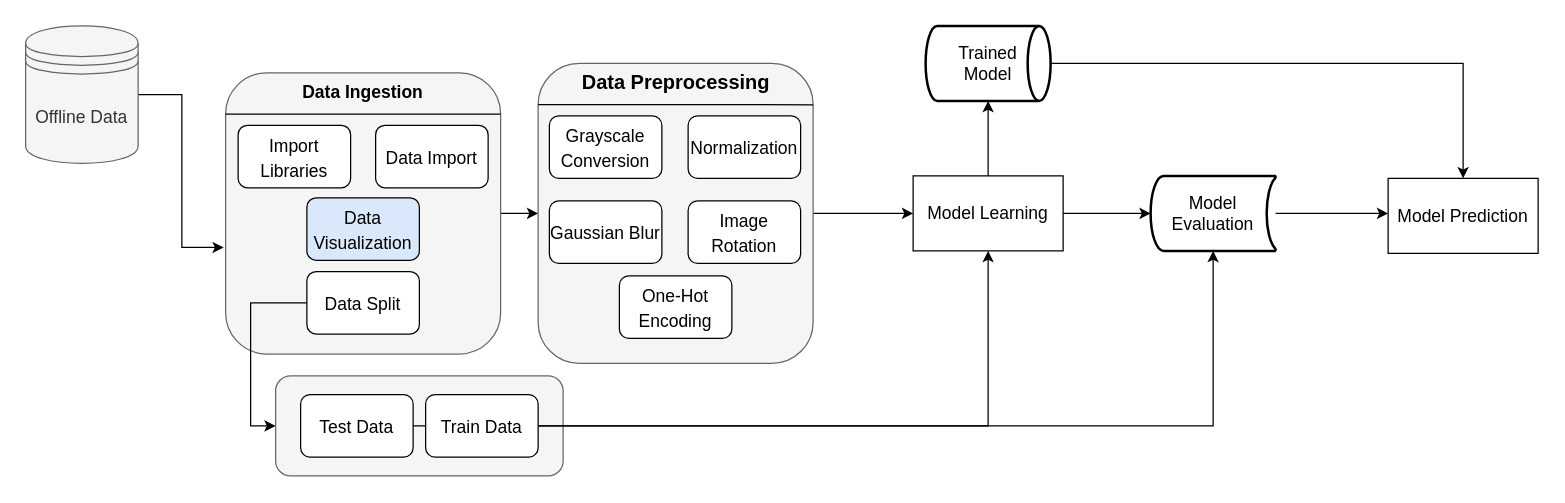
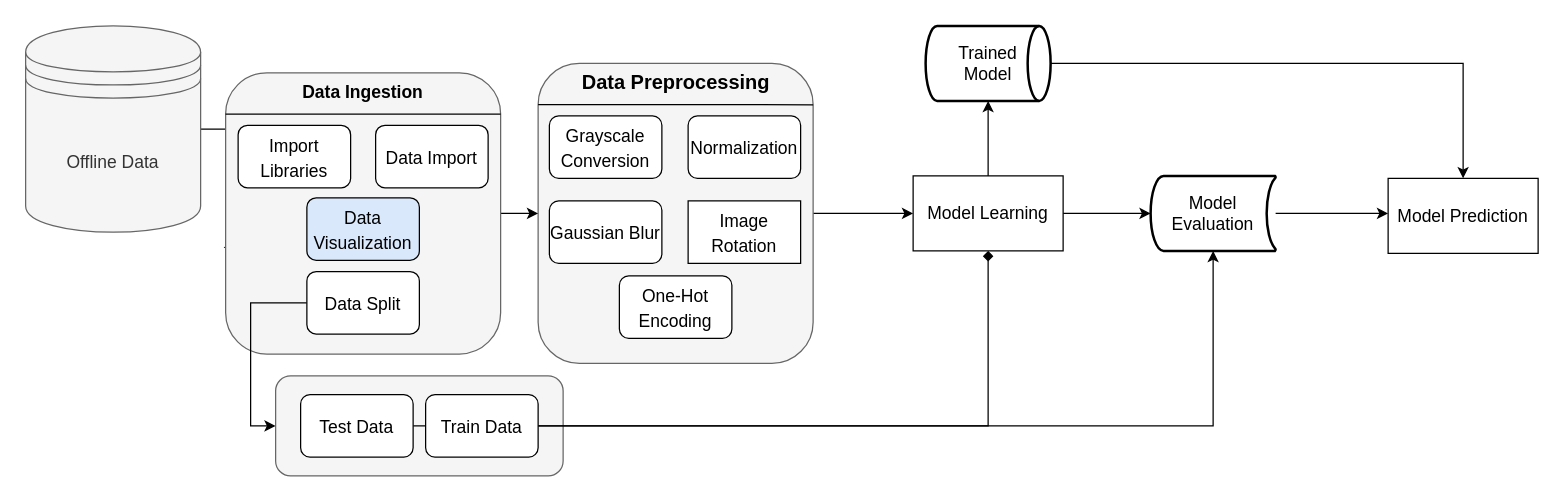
  <mxCell id="0" />
  <mxCell id="1" parent="0" />
  <mxCell id="2" style="edgeStyle=orthogonalEdgeStyle;rounded=0;orthogonalLoop=1;jettySize=auto;html=1;entryX=-0.007;entryY=0.621;entryDx=0;entryDy=0;entryPerimeter=0;fontSize=14;" edge="1" parent="1" source="3" target="19"><mxGeometry relative="1" as="geometry" /></mxCell>
- <mxCell id="3" value="&lt;font style=&quot;font-size: 14px&quot;&gt;Offline Data&lt;/font&gt;" style="shape=datastore;whiteSpace=wrap;html=1;fillColor=#f5f5f5;strokeColor=#666666;fontColor=#333333;" vertex="1" parent="1"><mxGeometry x="20" y="20" width="90" height="110" as="geometry" /></mxCell>
+ <mxCell id="3" value="&lt;font style=&quot;font-size: 14px&quot;&gt;Offline Data&lt;/font&gt;" style="shape=datastore;whiteSpace=wrap;html=1;fillColor=#f5f5f5;strokeColor=#666666;fontColor=#333333;" vertex="1" parent="1"><mxGeometry x="20" y="20" width="140" height="165" as="geometry" /></mxCell>
  <mxCell id="4" style="edgeStyle=orthogonalEdgeStyle;rounded=0;orthogonalLoop=1;jettySize=auto;html=1;fontSize=14;" edge="1" parent="1" source="5"><mxGeometry relative="1" as="geometry"><mxPoint x="730" y="170" as="targetPoint" /></mxGeometry></mxCell>
  <mxCell id="5" value="" style="whiteSpace=wrap;html=1;rounded=1;fillColor=#f5f5f5;fontColor=#333333;strokeColor=#666666;" vertex="1" parent="1"><mxGeometry x="430" y="50" width="220" height="240" as="geometry" /></mxCell>
  <mxCell id="6" value="" style="endArrow=none;html=1;rounded=0;entryX=1;entryY=0.138;entryDx=0;entryDy=0;entryPerimeter=0;" edge="1" parent="1" target="5"><mxGeometry width="50" height="50" relative="1" as="geometry"><mxPoint x="430" y="83" as="sourcePoint" /><mxPoint x="580" y="130" as="targetPoint" /></mxGeometry></mxCell>
  <mxCell id="7" value="&lt;font style=&quot;font-size: 16px&quot;&gt;&lt;b&gt;Data Preprocessing&lt;/b&gt;&lt;/font&gt;" style="text;html=1;strokeColor=none;fillColor=none;align=center;verticalAlign=middle;whiteSpace=wrap;rounded=0;" vertex="1" parent="1"><mxGeometry x="458.75" y="50" width="162.5" height="30" as="geometry" /></mxCell>
  <mxCell id="8" value="&lt;font style=&quot;font-size: 14px&quot;&gt;Grayscale Conversion&lt;/font&gt;" style="rounded=1;whiteSpace=wrap;html=1;fontSize=16;" vertex="1" parent="1"><mxGeometry x="439" y="92" width="90" height="50" as="geometry" /></mxCell>
  <mxCell id="9" value="&lt;font style=&quot;font-size: 14px&quot;&gt;Normalization&lt;/font&gt;" style="rounded=1;whiteSpace=wrap;html=1;fontSize=16;" vertex="1" parent="1"><mxGeometry x="550" y="92" width="90" height="50" as="geometry" /></mxCell>
  <mxCell id="10" value="&lt;font style=&quot;font-size: 14px&quot;&gt;Gaussian Blur&lt;/font&gt;" style="rounded=1;whiteSpace=wrap;html=1;fontSize=16;" vertex="1" parent="1"><mxGeometry x="439" y="160" width="90" height="50" as="geometry" /></mxCell>
- <mxCell id="11" value="&lt;font style=&quot;font-size: 14px&quot;&gt;Image Rotation&lt;/font&gt;" style="rounded=1;whiteSpace=wrap;html=1;fontSize=16;" vertex="1" parent="1"><mxGeometry x="550" y="160" width="90" height="50" as="geometry" /></mxCell>
+ <mxCell id="11" value="&lt;font style=&quot;font-size: 14px&quot;&gt;Image Rotation&lt;/font&gt;" style="whiteSpace=wrap;html=1;fontSize=16;rounded=0;" vertex="1" parent="1"><mxGeometry x="550" y="160" width="90" height="50" as="geometry" /></mxCell>
  <mxCell id="12" value="&lt;font style=&quot;font-size: 14px&quot;&gt;One-Hot Encoding&lt;/font&gt;" style="rounded=1;whiteSpace=wrap;html=1;fontSize=16;" vertex="1" parent="1"><mxGeometry x="495" y="220" width="90" height="50" as="geometry" /></mxCell>
  <mxCell id="13" style="edgeStyle=orthogonalEdgeStyle;rounded=0;orthogonalLoop=1;jettySize=auto;html=1;fontSize=14;" edge="1" parent="1" source="15"><mxGeometry relative="1" as="geometry"><mxPoint x="920" y="170" as="targetPoint" /></mxGeometry></mxCell>
  <mxCell id="14" style="edgeStyle=orthogonalEdgeStyle;rounded=0;orthogonalLoop=1;jettySize=auto;html=1;fontSize=14;" edge="1" parent="1" source="15"><mxGeometry relative="1" as="geometry"><mxPoint x="790" y="80" as="targetPoint" /></mxGeometry></mxCell>
  <mxCell id="15" value="Model Learning" style="rounded=0;whiteSpace=wrap;html=1;fontSize=14;" vertex="1" parent="1"><mxGeometry x="730" y="140" width="120" height="60" as="geometry" /></mxCell>
  <mxCell id="16" style="edgeStyle=orthogonalEdgeStyle;rounded=0;orthogonalLoop=1;jettySize=auto;html=1;fontSize=14;" edge="1" parent="1" source="17"><mxGeometry relative="1" as="geometry"><mxPoint x="1110" y="170" as="targetPoint" /></mxGeometry></mxCell>
  <mxCell id="17" value="Model Evaluation" style="strokeWidth=2;html=1;shape=mxgraph.flowchart.stored_data;whiteSpace=wrap;fontSize=14;" vertex="1" parent="1"><mxGeometry x="920" y="140" width="100" height="60" as="geometry" /></mxCell>
  <mxCell id="18" style="edgeStyle=orthogonalEdgeStyle;rounded=0;orthogonalLoop=1;jettySize=auto;html=1;exitX=1;exitY=0.5;exitDx=0;exitDy=0;entryX=0;entryY=0.5;entryDx=0;entryDy=0;fontSize=14;" edge="1" parent="1" source="19" target="5"><mxGeometry relative="1" as="geometry" /></mxCell>
  <mxCell id="19" value="" style="whiteSpace=wrap;html=1;rounded=1;fillColor=#f5f5f5;fontColor=#333333;strokeColor=#666666;" vertex="1" parent="1"><mxGeometry x="180" y="57.5" width="220" height="225" as="geometry" /></mxCell>
  <mxCell id="20" value="" style="endArrow=none;html=1;rounded=0;entryX=1;entryY=0.138;entryDx=0;entryDy=0;entryPerimeter=0;" edge="1" parent="1"><mxGeometry width="50" height="50" relative="1" as="geometry"><mxPoint x="180" y="90.5" as="sourcePoint" /><mxPoint x="400" y="90.62" as="targetPoint" /></mxGeometry></mxCell>
  <mxCell id="21" value="&lt;b&gt;Data Ingestion&lt;/b&gt;" style="text;html=1;strokeColor=none;fillColor=none;align=center;verticalAlign=middle;whiteSpace=wrap;rounded=0;fontSize=14;" vertex="1" parent="1"><mxGeometry x="240" y="57.5" width="100" height="30" as="geometry" /></mxCell>
  <mxCell id="22" value="&lt;font style=&quot;font-size: 14px&quot;&gt;Import Libraries&lt;/font&gt;" style="rounded=1;whiteSpace=wrap;html=1;fontSize=16;" vertex="1" parent="1"><mxGeometry x="190" y="99.5" width="90" height="50" as="geometry" /></mxCell>
  <mxCell id="23" value="&lt;font style=&quot;font-size: 14px&quot;&gt;Data Import&lt;/font&gt;" style="rounded=1;whiteSpace=wrap;html=1;fontSize=16;" vertex="1" parent="1"><mxGeometry x="300" y="99.5" width="90" height="50" as="geometry" /></mxCell>
  <mxCell id="24" style="edgeStyle=orthogonalEdgeStyle;rounded=0;orthogonalLoop=1;jettySize=auto;html=1;fontSize=14;entryX=0;entryY=0.5;entryDx=0;entryDy=0;" edge="1" parent="1" source="25" target="27"><mxGeometry relative="1" as="geometry"><mxPoint x="200" y="340" as="targetPoint" /><Array as="points"><mxPoint x="200" y="242" /><mxPoint x="200" y="340" /></Array></mxGeometry></mxCell>
  <mxCell id="25" value="&lt;font style=&quot;font-size: 14px&quot;&gt;Data Split&lt;/font&gt;" style="rounded=1;whiteSpace=wrap;html=1;fontSize=16;" vertex="1" parent="1"><mxGeometry x="245" y="216.5" width="90" height="50" as="geometry" /></mxCell>
  <mxCell id="26" value="&lt;font style=&quot;font-size: 14px&quot;&gt;Data Visualization&lt;/font&gt;" style="rounded=1;whiteSpace=wrap;html=1;fontSize=16;fillColor=#dae8fc;" vertex="1" parent="1"><mxGeometry x="245" y="157.5" width="90" height="50" as="geometry" /></mxCell>
  <mxCell id="27" value="" style="rounded=1;whiteSpace=wrap;html=1;fontSize=14;fillColor=#f5f5f5;fontColor=#333333;strokeColor=#666666;" vertex="1" parent="1"><mxGeometry x="220" y="300" width="230" height="80" as="geometry" /></mxCell>
  <mxCell id="28" style="edgeStyle=orthogonalEdgeStyle;rounded=0;orthogonalLoop=1;jettySize=auto;html=1;fontSize=14;" edge="1" parent="1" source="29" target="17"><mxGeometry relative="1" as="geometry" /></mxCell>
  <mxCell id="29" value="&lt;font style=&quot;font-size: 14px&quot;&gt;Test Data&lt;/font&gt;" style="rounded=1;whiteSpace=wrap;html=1;fontSize=16;" vertex="1" parent="1"><mxGeometry x="240" y="315" width="90" height="50" as="geometry" /></mxCell>
- <mxCell id="30" style="edgeStyle=orthogonalEdgeStyle;rounded=0;orthogonalLoop=1;jettySize=auto;html=1;exitX=1;exitY=0.5;exitDx=0;exitDy=0;entryX=0.5;entryY=1;entryDx=0;entryDy=0;fontSize=14;" edge="1" parent="1" source="31" target="15"><mxGeometry relative="1" as="geometry" /></mxCell>
+ <mxCell id="30" style="edgeStyle=orthogonalEdgeStyle;rounded=0;orthogonalLoop=1;jettySize=auto;html=1;exitX=1;exitY=0.5;exitDx=0;exitDy=0;entryX=0.5;entryY=1;entryDx=0;entryDy=0;fontSize=14;endArrow=diamond;" edge="1" parent="1" source="31" target="15"><mxGeometry relative="1" as="geometry" /></mxCell>
  <mxCell id="31" value="&lt;font style=&quot;font-size: 14px&quot;&gt;Train Data&lt;/font&gt;" style="rounded=1;whiteSpace=wrap;html=1;fontSize=16;" vertex="1" parent="1"><mxGeometry x="340" y="315" width="90" height="50" as="geometry" /></mxCell>
  <mxCell id="32" value="Model Prediction" style="rounded=0;whiteSpace=wrap;html=1;fontSize=14;" vertex="1" parent="1"><mxGeometry x="1110" y="142" width="120" height="60" as="geometry" /></mxCell>
  <mxCell id="33" style="edgeStyle=orthogonalEdgeStyle;rounded=0;orthogonalLoop=1;jettySize=auto;html=1;fontSize=14;" edge="1" parent="1" source="34" target="32"><mxGeometry relative="1" as="geometry" /></mxCell>
  <mxCell id="34" value="Trained &lt;br&gt;Model" style="strokeWidth=2;html=1;shape=mxgraph.flowchart.direct_data;whiteSpace=wrap;fontSize=14;" vertex="1" parent="1"><mxGeometry x="740" y="20" width="100" height="60" as="geometry" /></mxCell>
